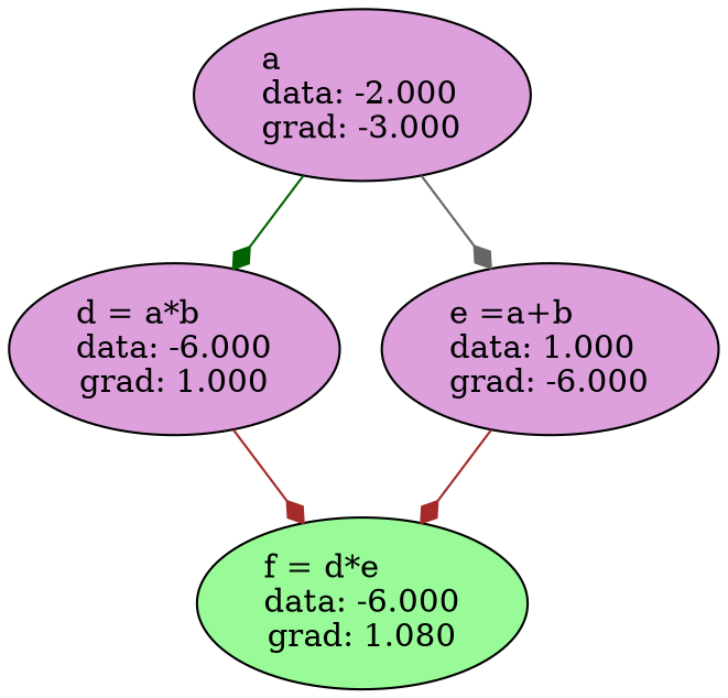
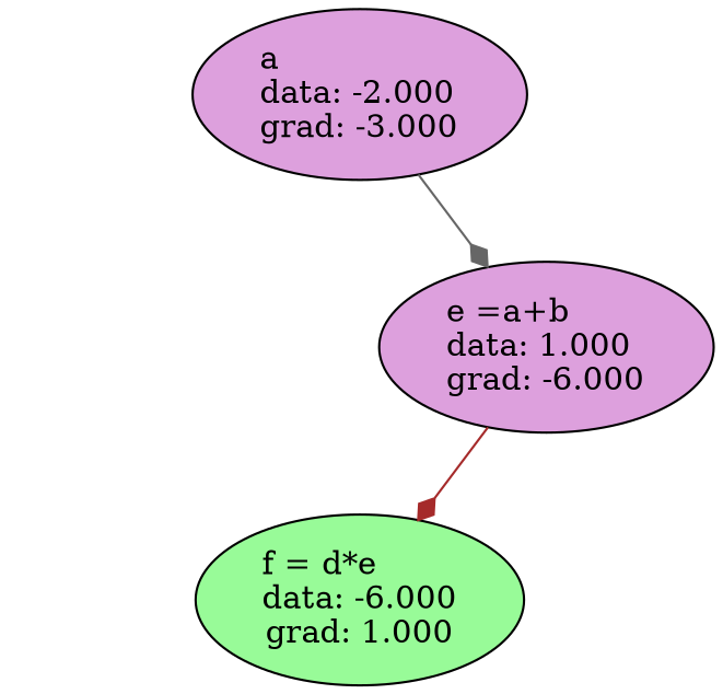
  digraph {
    node [fillcolor=plum style=filled]
    edge [arrowhead=diamond color=brown]
-   n1 [fillcolor=palegreen label="f = d*e\ldata: -6.000\lgrad: 1.080"]
-   n2 [label="d = a*b\ldata: -6.000\lgrad: 1.000"]
+   n1 [fillcolor=palegreen label="f = d*e\ldata: -6.000\lgrad: 1.000"]
    n3 [label="a\ldata: -2.000\lgrad: -3.000"]
    n4 [label="e =a+b\ldata: 1.000\lgrad: -6.000"]
-   n2 -> n1
-   n3 -> n2 [color=darkgreen]
    n3 -> n4 [color=gray40]
    n4 -> n1
  }
